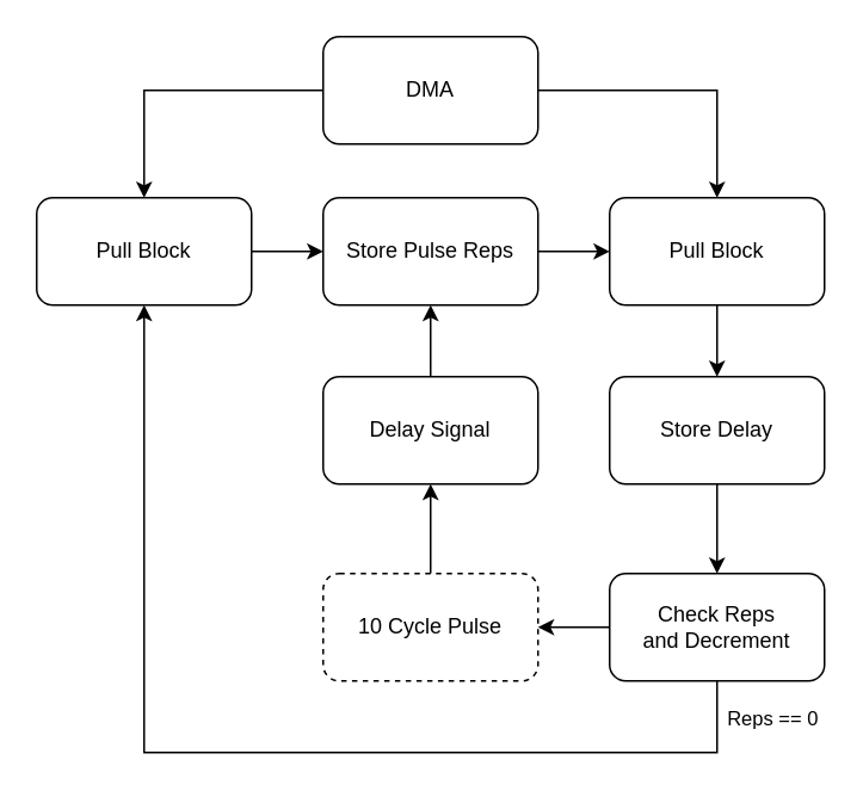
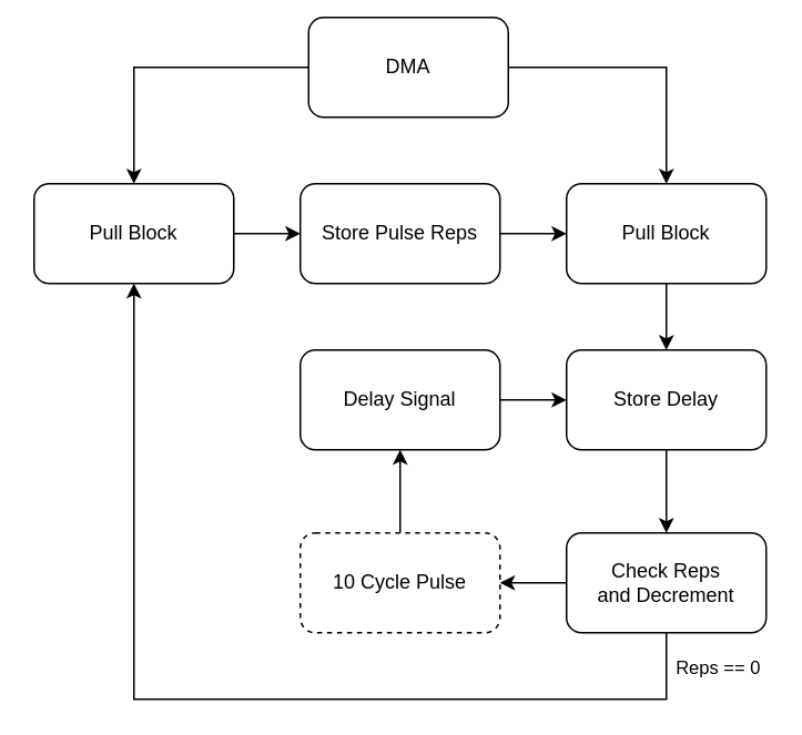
  <mxCell id="0" />
  <mxCell id="1" parent="0" />
  <mxCell id="2" style="edgeStyle=orthogonalEdgeStyle;rounded=0;orthogonalLoop=1;jettySize=auto;html=1;entryX=0.5;entryY=0;entryDx=0;entryDy=0;" parent="1" source="4" target="6" edge="1"><mxGeometry relative="1" as="geometry" /></mxCell>
  <mxCell id="3" style="edgeStyle=orthogonalEdgeStyle;rounded=0;orthogonalLoop=1;jettySize=auto;html=1;entryX=0.5;entryY=0;entryDx=0;entryDy=0;" parent="1" source="4" target="10" edge="1"><mxGeometry relative="1" as="geometry" /></mxCell>
- <mxCell id="4" value="DMA" style="rounded=1;whiteSpace=wrap;html=1;" parent="1" vertex="1"><mxGeometry x="180" y="20" width="120" height="60" as="geometry" /></mxCell>
+ <mxCell id="4" value="DMA" style="rounded=1;whiteSpace=wrap;html=1;" parent="1" vertex="1"><mxGeometry x="185" y="10" width="120" height="60" as="geometry" /></mxCell>
  <mxCell id="5" style="edgeStyle=orthogonalEdgeStyle;rounded=0;orthogonalLoop=1;jettySize=auto;html=1;entryX=0;entryY=0.5;entryDx=0;entryDy=0;" parent="1" source="6" target="8" edge="1"><mxGeometry relative="1" as="geometry" /></mxCell>
  <mxCell id="6" value="Pull Block" style="rounded=1;whiteSpace=wrap;html=1;" parent="1" vertex="1"><mxGeometry x="20" y="110" width="120" height="60" as="geometry" /></mxCell>
  <mxCell id="7" style="edgeStyle=orthogonalEdgeStyle;rounded=0;orthogonalLoop=1;jettySize=auto;html=1;" parent="1" source="8" target="10" edge="1"><mxGeometry relative="1" as="geometry" /></mxCell>
  <mxCell id="8" value="Store Pulse Reps" style="rounded=1;whiteSpace=wrap;html=1;" parent="1" vertex="1"><mxGeometry x="180" y="110" width="120" height="60" as="geometry" /></mxCell>
  <mxCell id="9" style="edgeStyle=orthogonalEdgeStyle;rounded=0;orthogonalLoop=1;jettySize=auto;html=1;" parent="1" source="10" target="12" edge="1"><mxGeometry relative="1" as="geometry" /></mxCell>
  <mxCell id="10" value="Pull Block" style="rounded=1;whiteSpace=wrap;html=1;" parent="1" vertex="1"><mxGeometry x="340" y="110" width="120" height="60" as="geometry" /></mxCell>
  <mxCell id="11" style="edgeStyle=orthogonalEdgeStyle;rounded=0;orthogonalLoop=1;jettySize=auto;html=1;entryX=0.5;entryY=0;entryDx=0;entryDy=0;" parent="1" source="12" target="16" edge="1"><mxGeometry relative="1" as="geometry" /></mxCell>
  <mxCell id="12" value="Store Delay" style="rounded=1;whiteSpace=wrap;html=1;" parent="1" vertex="1"><mxGeometry x="340" y="210" width="120" height="60" as="geometry" /></mxCell>
  <mxCell id="13" style="edgeStyle=orthogonalEdgeStyle;rounded=0;orthogonalLoop=1;jettySize=auto;html=1;" parent="1" source="16" target="18" edge="1"><mxGeometry relative="1" as="geometry" /></mxCell>
  <mxCell id="14" style="edgeStyle=orthogonalEdgeStyle;rounded=0;orthogonalLoop=1;jettySize=auto;html=1;entryX=0.5;entryY=1;entryDx=0;entryDy=0;" parent="1" source="16" target="6" edge="1"><mxGeometry relative="1" as="geometry"><Array as="points"><mxPoint x="400" y="420" /><mxPoint x="80" y="420" /></Array></mxGeometry></mxCell>
  <mxCell id="15" value="Reps == 0" style="edgeLabel;html=1;align=center;verticalAlign=middle;resizable=0;points=[];" vertex="1" connectable="0" parent="14"><mxGeometry x="-0.936" y="-3" relative="1" as="geometry"><mxPoint x="33" as="offset" /></mxGeometry></mxCell>
  <mxCell id="16" value="Check Reps&lt;div&gt;and Decrement&lt;/div&gt;" style="rounded=1;whiteSpace=wrap;html=1;" parent="1" vertex="1"><mxGeometry x="340" y="320" width="120" height="60" as="geometry" /></mxCell>
  <mxCell id="17" style="edgeStyle=orthogonalEdgeStyle;rounded=0;orthogonalLoop=1;jettySize=auto;html=1;" parent="1" source="18" target="20" edge="1"><mxGeometry relative="1" as="geometry" /></mxCell>
  <mxCell id="18" value="10 Cycle Pulse" style="rounded=1;whiteSpace=wrap;html=1;dashed=1;" parent="1" vertex="1"><mxGeometry x="180" y="320" width="120" height="60" as="geometry" /></mxCell>
- <mxCell id="19" style="edgeStyle=orthogonalEdgeStyle;rounded=0;orthogonalLoop=1;jettySize=auto;html=1;" parent="1" source="20" target="8" edge="1"><mxGeometry relative="1" as="geometry" /></mxCell>
+ <mxCell id="19" style="edgeStyle=orthogonalEdgeStyle;rounded=0;orthogonalLoop=1;jettySize=auto;html=1;entryX=0;entryY=0.5;entryDx=0;entryDy=0;" parent="1" source="20" target="12" edge="1"><mxGeometry relative="1" as="geometry" /></mxCell>
  <mxCell id="20" value="Delay Signal" style="rounded=1;whiteSpace=wrap;html=1;" parent="1" vertex="1"><mxGeometry x="180" y="210" width="120" height="60" as="geometry" /></mxCell>
